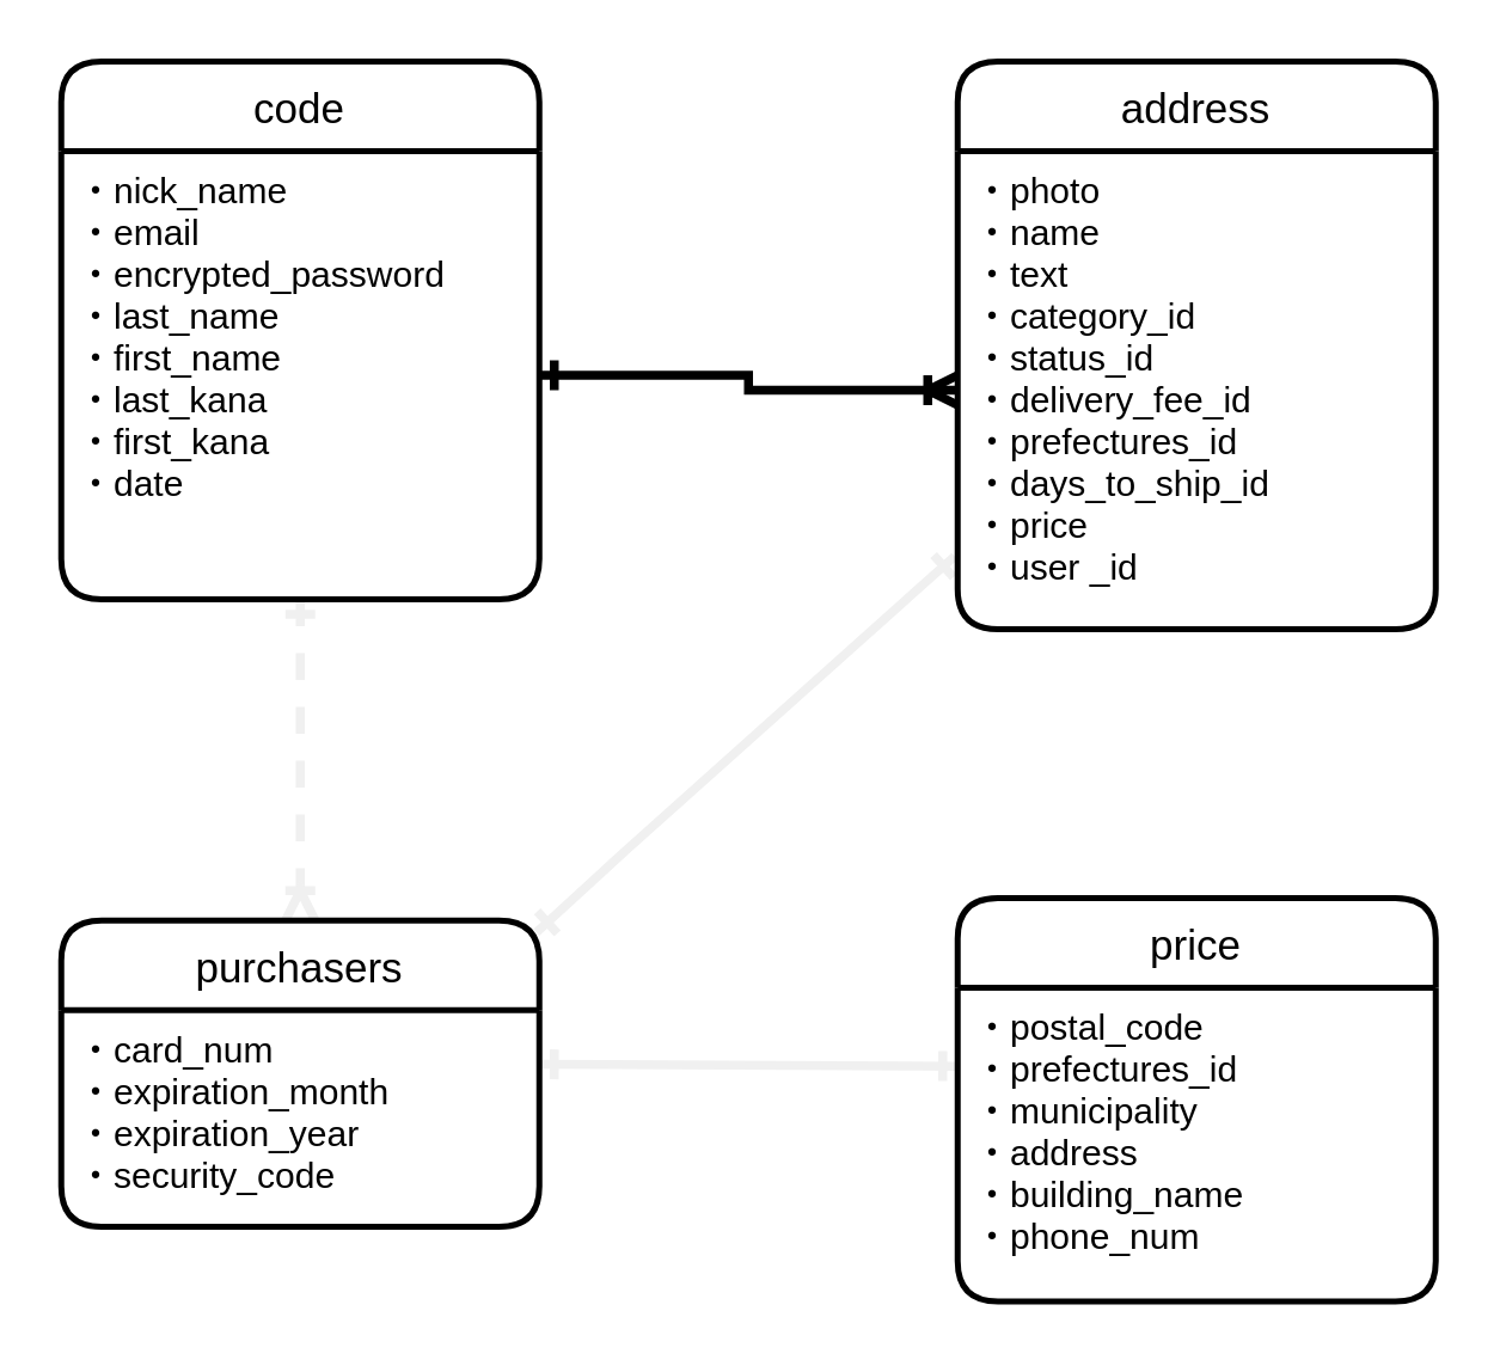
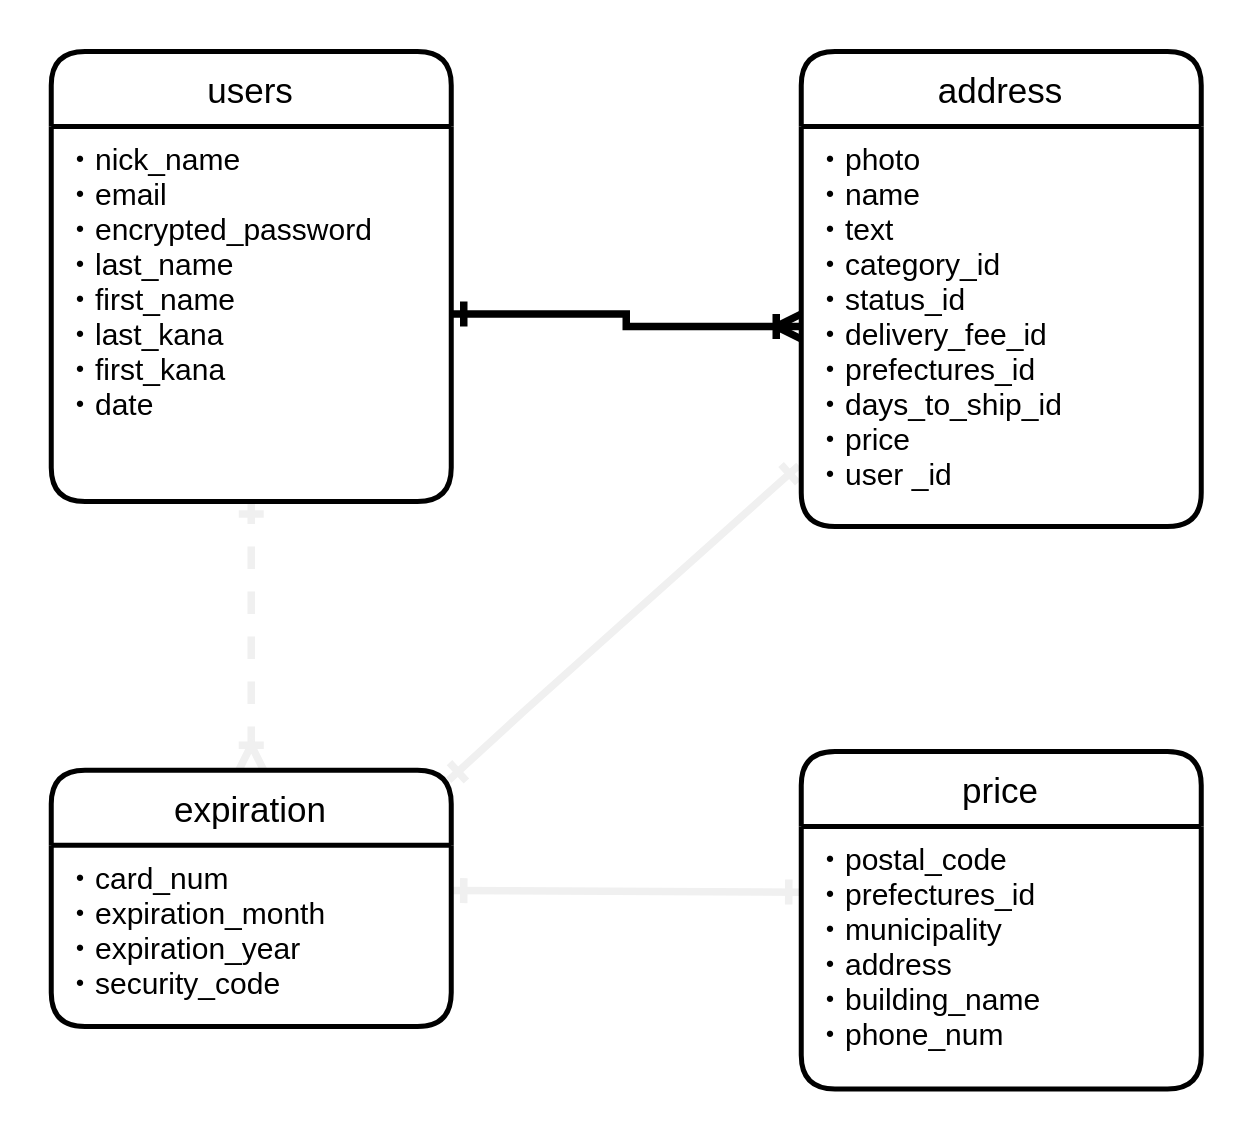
  <mxCell id="0" />
  <mxCell id="1" parent="0" />
  <mxCell id="2" style="edgeStyle=none;rounded=0;orthogonalLoop=1;jettySize=auto;html=1;entryX=0.5;entryY=0;entryDx=0;entryDy=0;startArrow=ERone;startFill=0;endArrow=ERoneToMany;endFill=0;strokeColor=#f0f0f0;strokeWidth=3;dashed=1;" parent="1" source="3" target="10" edge="1"><mxGeometry relative="1" as="geometry" /></mxCell>
- <mxCell id="3" value="code" style="swimlane;childLayout=stackLayout;horizontal=1;startSize=30;horizontalStack=0;rounded=1;fontSize=14;fontStyle=0;strokeWidth=2;resizeParent=0;resizeLast=1;shadow=0;dashed=0;align=center;" parent="1" vertex="1"><mxGeometry x="20" y="20" width="160" height="180" as="geometry" /></mxCell>
+ <mxCell id="3" value="users" style="swimlane;childLayout=stackLayout;horizontal=1;startSize=30;horizontalStack=0;rounded=1;fontSize=14;fontStyle=0;strokeWidth=2;resizeParent=0;resizeLast=1;shadow=0;dashed=0;align=center;" parent="1" vertex="1"><mxGeometry x="20" y="20" width="160" height="180" as="geometry" /></mxCell>
  <mxCell id="4" value="・nick_name&#10;・email&#10;・encrypted_password&#10;・last_name&#10;・first_name&#10;・last_kana&#10;・first_kana&#10;・date" style="align=left;strokeColor=none;fillColor=none;spacingLeft=4;fontSize=12;verticalAlign=top;resizable=0;rotatable=0;part=1;" parent="3" vertex="1"><mxGeometry y="30" width="160" height="150" as="geometry" /></mxCell>
  <mxCell id="5" style="edgeStyle=none;rounded=0;orthogonalLoop=1;jettySize=auto;html=1;entryX=1;entryY=0;entryDx=0;entryDy=0;startArrow=ERone;startFill=0;endArrow=ERone;endFill=0;strokeColor=#f0f0f0;strokeWidth=3;" parent="1" edge="1"><mxGeometry relative="1" as="geometry"><mxPoint x="319" y="185.579" as="sourcePoint" /><mxPoint x="179" y="311.5" as="targetPoint" /><Array as="points"><mxPoint x="209" y="284" /></Array></mxGeometry></mxCell>
  <mxCell id="6" value="address" style="swimlane;childLayout=stackLayout;horizontal=1;startSize=30;horizontalStack=0;rounded=1;fontSize=14;fontStyle=0;strokeWidth=2;resizeParent=0;resizeLast=1;shadow=0;dashed=0;align=center;" parent="1" vertex="1"><mxGeometry x="320" y="20" width="160" height="190" as="geometry" /></mxCell>
  <mxCell id="7" value="・photo&#10;・name&#10;・text&#10;・category_id&#10;・status_id&#10;・delivery_fee_id&#10;・prefectures_id&#10;・days_to_ship_id&#10;・price&#10;・user _id" style="align=left;strokeColor=none;fillColor=none;spacingLeft=4;fontSize=12;verticalAlign=top;resizable=0;rotatable=0;part=1;" parent="6" vertex="1"><mxGeometry y="30" width="160" height="160" as="geometry" /></mxCell>
  <mxCell id="8" style="edgeStyle=orthogonalEdgeStyle;rounded=0;orthogonalLoop=1;jettySize=auto;html=1;entryX=0;entryY=0.5;entryDx=0;entryDy=0;startArrow=ERone;startFill=0;endArrow=ERoneToMany;endFill=0;strokeWidth=3;" parent="1" source="4" target="7" edge="1"><mxGeometry relative="1" as="geometry" /></mxCell>
  <mxCell id="9" style="rounded=0;orthogonalLoop=1;jettySize=auto;html=1;startArrow=ERone;startFill=0;endArrow=ERone;endFill=0;strokeColor=#f0f0f0;strokeWidth=3;entryX=0;entryY=0.25;entryDx=0;entryDy=0;exitX=1;exitY=0.25;exitDx=0;exitDy=0;" parent="1" source="11" target="13" edge="1"><mxGeometry relative="1" as="geometry"><mxPoint x="310" y="370" as="targetPoint" /></mxGeometry></mxCell>
- <mxCell id="10" value="purchasers" style="swimlane;childLayout=stackLayout;horizontal=1;startSize=30;horizontalStack=0;rounded=1;fontSize=14;fontStyle=0;strokeWidth=2;resizeParent=0;resizeLast=1;shadow=0;dashed=0;align=center;" parent="1" vertex="1"><mxGeometry x="20" y="307.5" width="160" height="102.5" as="geometry" /></mxCell>
+ <mxCell id="10" value="expiration" style="swimlane;childLayout=stackLayout;horizontal=1;startSize=30;horizontalStack=0;rounded=1;fontSize=14;fontStyle=0;strokeWidth=2;resizeParent=0;resizeLast=1;shadow=0;dashed=0;align=center;" parent="1" vertex="1"><mxGeometry x="20" y="307.5" width="160" height="102.5" as="geometry" /></mxCell>
  <mxCell id="11" value="・card_num&#10;・expiration_month&#10;・expiration_year&#10;・security_code&#10;" style="align=left;strokeColor=none;fillColor=none;spacingLeft=4;fontSize=12;verticalAlign=top;resizable=0;rotatable=0;part=1;" parent="10" vertex="1"><mxGeometry y="30" width="160" height="72.5" as="geometry" /></mxCell>
  <mxCell id="12" value="price" style="swimlane;childLayout=stackLayout;horizontal=1;startSize=30;horizontalStack=0;rounded=1;fontSize=14;fontStyle=0;strokeWidth=2;resizeParent=0;resizeLast=1;shadow=0;dashed=0;align=center;" parent="1" vertex="1"><mxGeometry x="320" y="300" width="160" height="135" as="geometry" /></mxCell>
  <mxCell id="13" value="・postal_code&#10;・prefectures_id&#10;・municipality&#10;・address&#10;・building_name&#10;・phone_num" style="align=left;strokeColor=none;fillColor=none;spacingLeft=4;fontSize=12;verticalAlign=top;resizable=0;rotatable=0;part=1;" parent="12" vertex="1"><mxGeometry y="30" width="160" height="105" as="geometry" /></mxCell>
